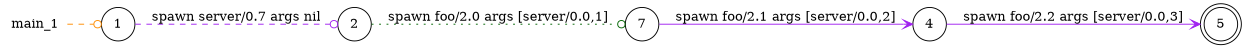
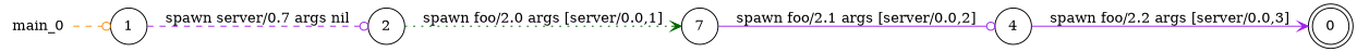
  digraph {
    rankdir=LR
    node [shape=circle]
    edge [arrowhead=odot color=purple style=dashed]
-   n1 [label=main_1 shape=plaintext]
+   n1 [label=main_0 shape=plaintext]
    n2 [label=1]
    n3 [label=2]
    n4 [label=7]
-   n5 [label=5 shape=doublecircle]
+   n5 [label=0 shape=doublecircle]
    n6 [label=4]
    n1 -> n2 [color=darkorange]
    n2 -> n3 [label="spawn server/0.7 args nil"]
-   n3 -> n4 [color=darkgreen label="spawn foo/2.0 args [server/0.0,1]" style=dotted]
-   n4 -> n6 [arrowhead=vee label="spawn foo/2.1 args [server/0.0,2]" style=solid]
+   n3 -> n4 [arrowhead=vee color=darkgreen label="spawn foo/2.0 args [server/0.0,1]" style=dotted]
+   n4 -> n6 [label="spawn foo/2.1 args [server/0.0,2]" style=solid]
    n6 -> n5 [arrowhead=vee label="spawn foo/2.2 args [server/0.0,3]" style=solid]
  }
